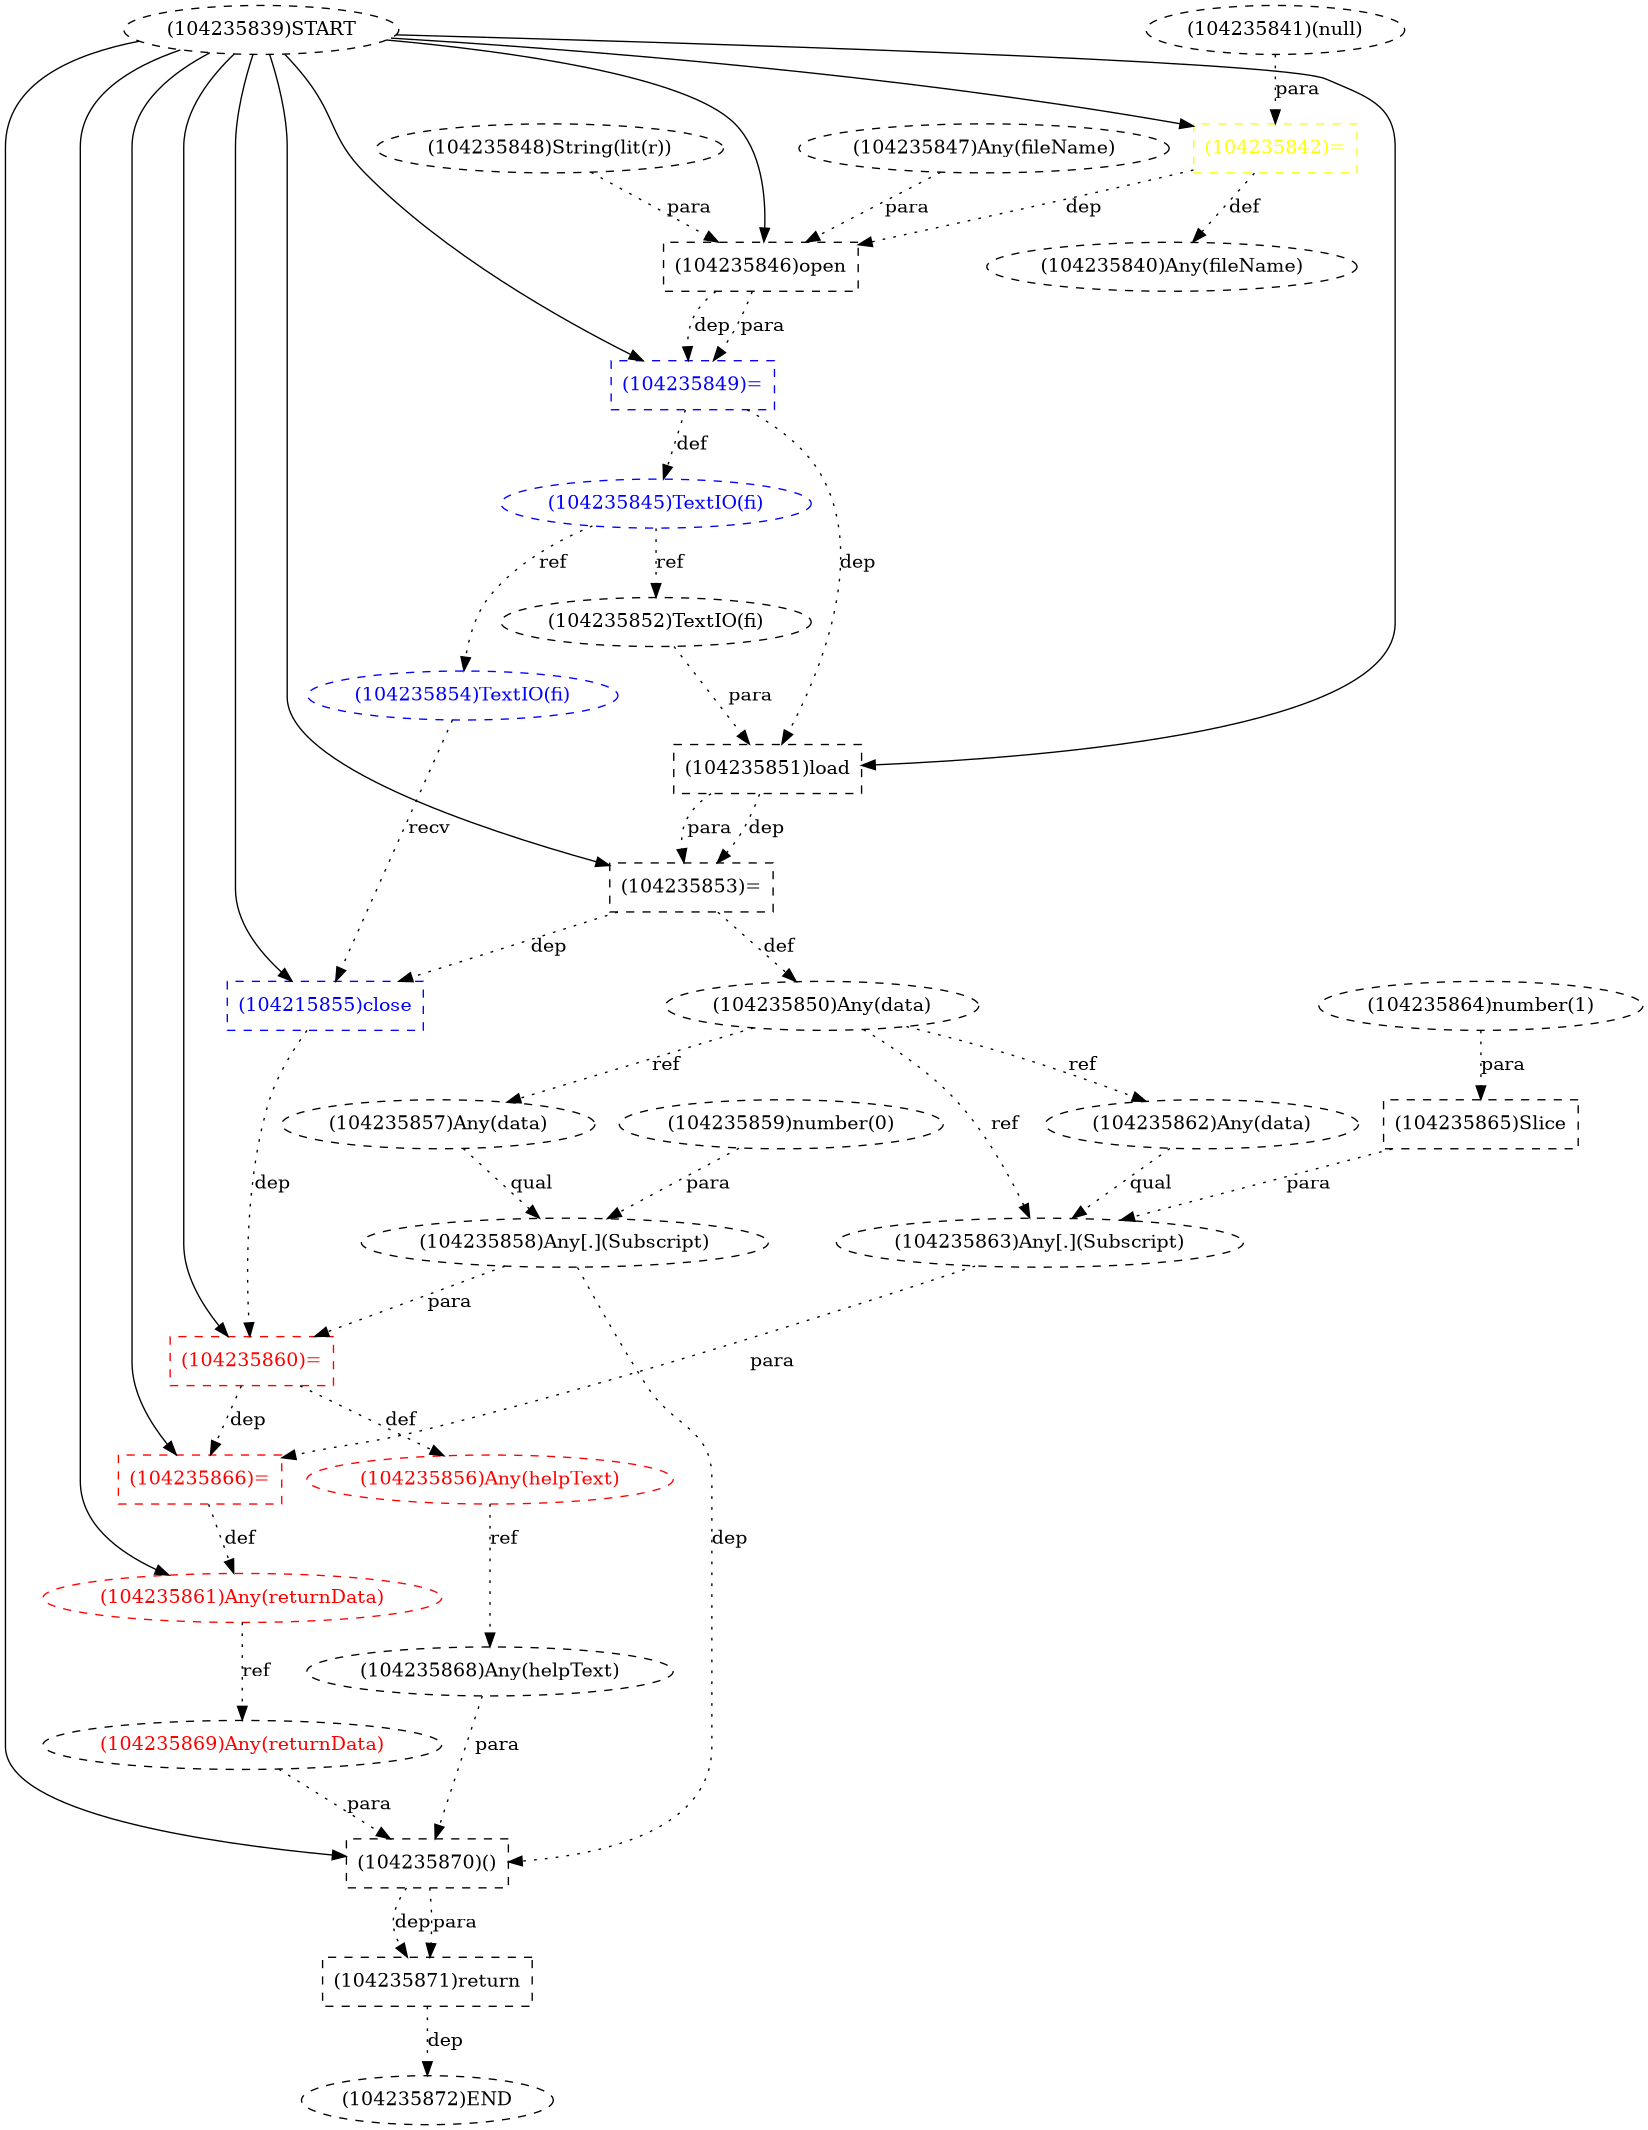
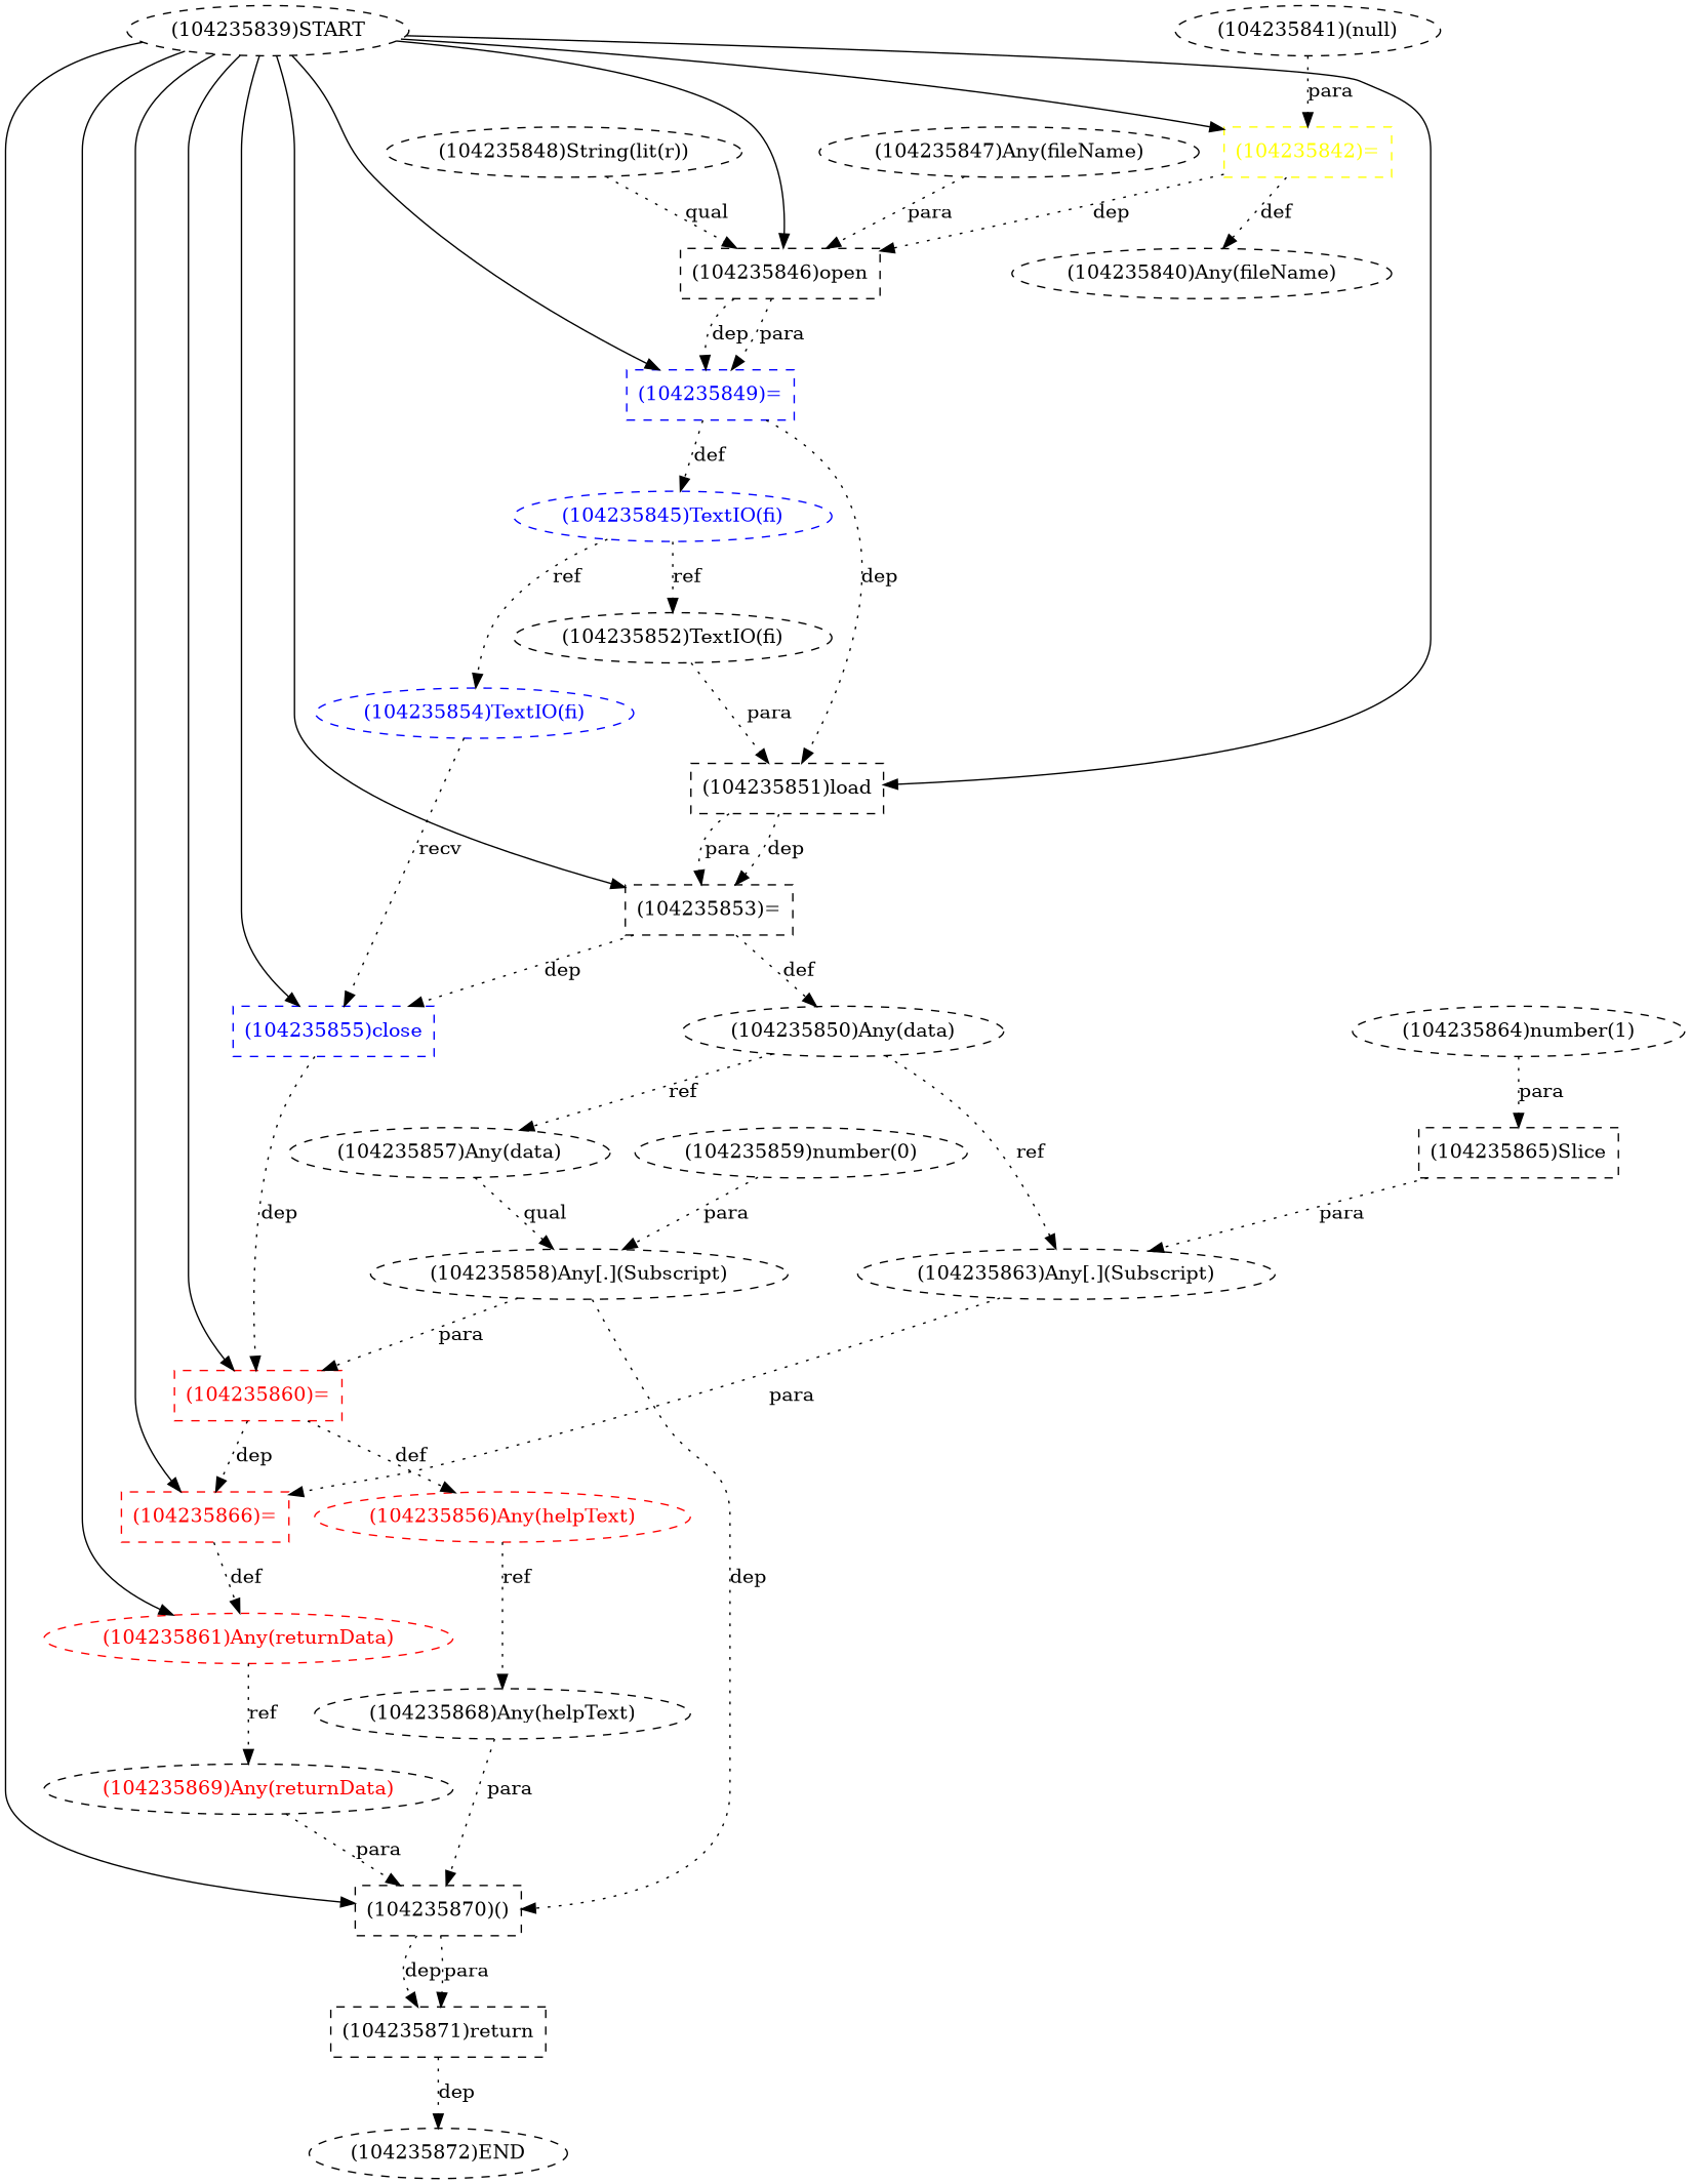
  digraph {
    node [style=dashed shape=ellipse]
    edge [style=dotted]
    n1 [label="(104235872)END" shape=""]
    n2 [label="(104235839)START" shape=""]
    n3 [color=black fontcolor=black label="(104235846)open" shape=box]
-   n4 [color=blue fontcolor=blue label="(104215855)close" shape=box]
+   n4 [color=blue fontcolor=blue label="(104235855)close" shape=box]
    n5 [color=blue fontcolor=blue label="(104235849)=" shape=box]
    n6 [color=red fontcolor=red label="(104235860)=" shape=box]
    n7 [color=red fontcolor=red label="(104235866)=" shape=box]
    n8 [color=black fontcolor=black label="(104235853)=" shape=box]
    n9 [label="(104235851)load" shape=box]
    n10 [color=yellow fontcolor=yellow label="(104235842)=" shape=box]
    n11 [label="(104235870)()" shape=box]
    n12 [color=red fontcolor=red label="(104235861)Any(returnData)"]
    n13 [color=blue fontcolor=blue label="(104235845)TextIO(fi)"]
    n14 [color=red fontcolor=red label="(104235856)Any(helpText)"]
    n15 [color=black fontcolor=black label="(104235850)Any(data)"]
    n16 [label="(104235840)Any(fileName)"]
    n17 [label="(104235871)return" shape=box]
    n18 [label="(104235859)number(0)"]
    n19 [label="(104235858)Any[.](Subscript)"]
-   n20 [label="(104235862)Any(data)"]
    n21 [label="(104235863)Any[.](Subscript)"]
    n22 [color=blue fontcolor=blue label="(104235854)TextIO(fi)"]
    n23 [label="(104235852)TextIO(fi)"]
    n24 [fontcolor=red label="(104235869)Any(returnData)"]
    n25 [label="(104235847)Any(fileName)"]
    n26 [label="(104235865)Slice" shape=box]
    n27 [label="(104235868)Any(helpText)"]
    n28 [label="(104235857)Any(data)"]
    n29 [color=black fontcolor=black label="(104235848)String(lit(r))"]
    n30 [label="(104235864)number(1)"]
    n31 [label="(104235841)(null)"]
    n2 -> n3 [style=solid]
    n2 -> n4 [style=solid]
    n2 -> n5 [style=solid]
    n2 -> n6 [style=solid]
    n2 -> n7 [style=solid]
    n2 -> n8 [style=solid]
    n2 -> n9 [style=solid]
    n2 -> n10 [style=solid]
    n2 -> n11 [style=solid]
    n2 -> n12 [style=solid]
    n3 -> n5 [label=dep]
    n3 -> n5 [label=para]
    n4 -> n6 [label=dep]
    n5 -> n9 [label=dep]
    n5 -> n13 [label=def]
    n6 -> n7 [label=dep]
    n6 -> n14 [label=def]
    n7 -> n12 [label=def]
    n8 -> n4 [label=dep]
    n8 -> n15 [label=def]
    n9 -> n8 [label=dep]
    n9 -> n8 [label=para]
    n10 -> n3 [label=dep]
    n10 -> n16 [label=def]
    n11 -> n17 [label=dep]
    n11 -> n17 [label=para]
    n12 -> n24 [label=ref]
    n13 -> n22 [label=ref]
    n13 -> n23 [label=ref]
    n14 -> n27 [label=ref]
-   n15 -> n20 [label=ref]
    n15 -> n21 [label=ref]
    n15 -> n28 [label=ref]
    n17 -> n1 [label=dep]
    n18 -> n19 [label=para]
    n19 -> n6 [label=para]
    n19 -> n11 [label=dep]
-   n20 -> n21 [label=qual]
    n21 -> n7 [label=para]
    n22 -> n4 [label=recv]
    n23 -> n9 [label=para]
    n24 -> n11 [label=para]
    n25 -> n3 [label=para]
    n26 -> n21 [label=para]
    n27 -> n11 [label=para]
    n28 -> n19 [label=qual]
-   n29 -> n3 [label=para]
+   n29 -> n3 [label=qual]
    n30 -> n26 [label=para]
    n31 -> n10 [label=para]
  }
